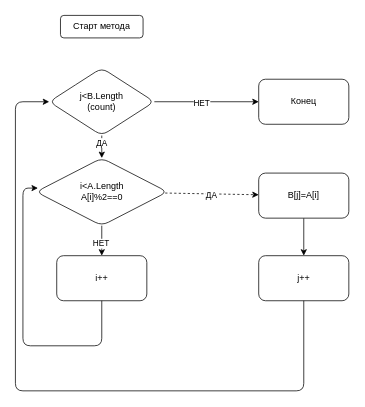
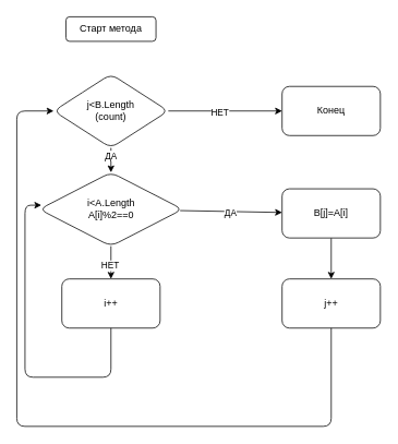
  <mxCell id="0" />
  <mxCell id="1" parent="0" />
  <mxCell id="2" value="Старт метода" style="rounded=1;whiteSpace=wrap;html=1;" parent="1" vertex="1"><mxGeometry x="80" y="20" width="110" height="30" as="geometry" /></mxCell>
- <mxCell id="3" value="" style="edgeStyle=none;html=1;dashed=1;" parent="1" source="7" target="9" edge="1"><mxGeometry relative="1" as="geometry" /></mxCell>
+ <mxCell id="3" value="" style="edgeStyle=none;html=1;" parent="1" source="7" target="9" edge="1"><mxGeometry relative="1" as="geometry" /></mxCell>
  <mxCell id="4" value="ДА" style="edgeLabel;html=1;align=center;verticalAlign=middle;resizable=0;points=[];" parent="3" vertex="1" connectable="0"><mxGeometry x="-0.027" y="-2" relative="1" as="geometry"><mxPoint as="offset" /></mxGeometry></mxCell>
  <mxCell id="5" value="" style="edgeStyle=none;html=1;" parent="1" source="7" target="10" edge="1"><mxGeometry relative="1" as="geometry" /></mxCell>
  <mxCell id="6" value="НЕТ" style="edgeLabel;html=1;align=center;verticalAlign=middle;resizable=0;points=[];" parent="5" vertex="1" connectable="0"><mxGeometry x="0.165" y="-2" relative="1" as="geometry"><mxPoint as="offset" /></mxGeometry></mxCell>
  <mxCell id="7" value="i&amp;lt;A.Length&lt;br&gt;A[i]%2==0" style="rhombus;whiteSpace=wrap;html=1;rounded=1;" parent="1" vertex="1"><mxGeometry x="47.5" y="210" width="175" height="90" as="geometry" /></mxCell>
  <mxCell id="8" value="" style="edgeStyle=none;html=1;" parent="1" source="9" target="11" edge="1"><mxGeometry relative="1" as="geometry" /></mxCell>
  <mxCell id="9" value="B[j]=A[i]" style="whiteSpace=wrap;html=1;rounded=1;" parent="1" vertex="1"><mxGeometry x="344" y="230" width="120" height="60" as="geometry" /></mxCell>
  <mxCell id="10" value="i++" style="whiteSpace=wrap;html=1;rounded=1;" parent="1" vertex="1"><mxGeometry x="75" y="340" width="120" height="60" as="geometry" /></mxCell>
  <mxCell id="11" value="j++" style="whiteSpace=wrap;html=1;rounded=1;" parent="1" vertex="1"><mxGeometry x="344" y="340" width="120" height="60" as="geometry" /></mxCell>
  <mxCell id="12" value="" style="endArrow=classic;html=1;exitX=0.5;exitY=1;exitDx=0;exitDy=0;entryX=0;entryY=0.5;entryDx=0;entryDy=0;" parent="1" source="11" target="17" edge="1"><mxGeometry width="50" height="50" relative="1" as="geometry"><mxPoint x="170" y="320" as="sourcePoint" /><mxPoint x="80" y="130" as="targetPoint" /><Array as="points"><mxPoint x="404" y="520" /><mxPoint x="20" y="520" /><mxPoint x="20" y="135" /></Array></mxGeometry></mxCell>
  <mxCell id="13" value="" style="edgeStyle=none;html=1;" parent="1" source="17" target="18" edge="1"><mxGeometry relative="1" as="geometry" /></mxCell>
  <mxCell id="14" value="НЕТ" style="edgeLabel;html=1;align=center;verticalAlign=middle;resizable=0;points=[];" parent="13" vertex="1" connectable="0"><mxGeometry x="-0.108" y="-1" relative="1" as="geometry"><mxPoint as="offset" /></mxGeometry></mxCell>
  <mxCell id="15" value="" style="edgeStyle=none;html=1;" parent="1" source="17" target="7" edge="1"><mxGeometry relative="1" as="geometry" /></mxCell>
  <mxCell id="16" value="ДА" style="edgeLabel;html=1;align=center;verticalAlign=middle;resizable=0;points=[];" parent="15" vertex="1" connectable="0"><mxGeometry x="-0.4" y="-1" relative="1" as="geometry"><mxPoint as="offset" /></mxGeometry></mxCell>
  <mxCell id="17" value="j&amp;lt;B.Length&lt;br&gt;(count)" style="rhombus;whiteSpace=wrap;html=1;rounded=1;" parent="1" vertex="1"><mxGeometry x="65" y="90" width="140" height="90" as="geometry" /></mxCell>
  <mxCell id="18" value="Конец" style="whiteSpace=wrap;html=1;rounded=1;" parent="1" vertex="1"><mxGeometry x="344" y="105" width="120" height="60" as="geometry" /></mxCell>
  <mxCell id="19" value="" style="endArrow=classic;html=1;exitX=0.5;exitY=1;exitDx=0;exitDy=0;" parent="1" source="10" edge="1"><mxGeometry width="50" height="50" relative="1" as="geometry"><mxPoint x="120" y="460" as="sourcePoint" /><mxPoint x="50" y="250" as="targetPoint" /><Array as="points"><mxPoint x="135" y="460" /><mxPoint x="30" y="460" /><mxPoint x="30" y="250" /></Array></mxGeometry></mxCell>
